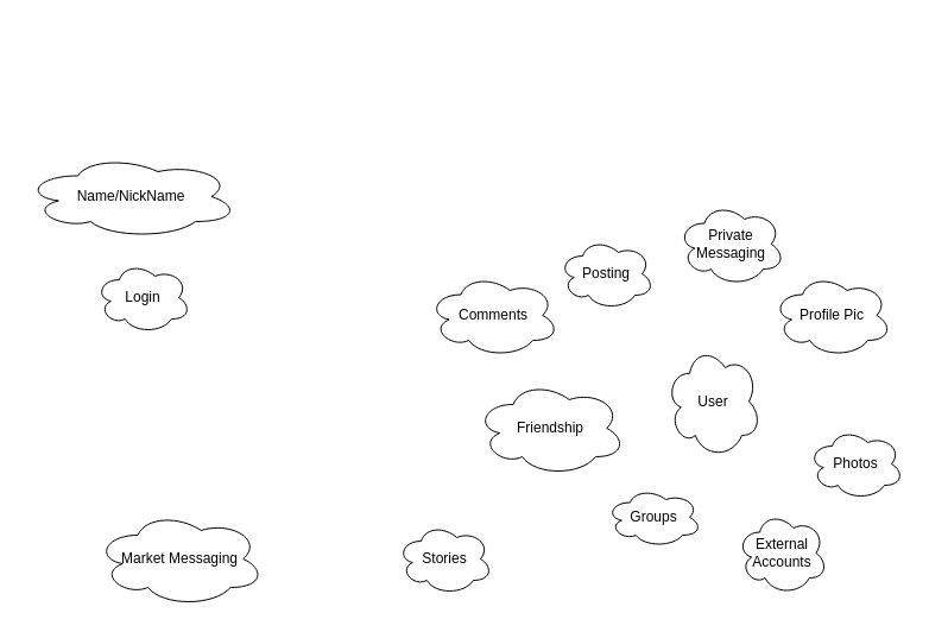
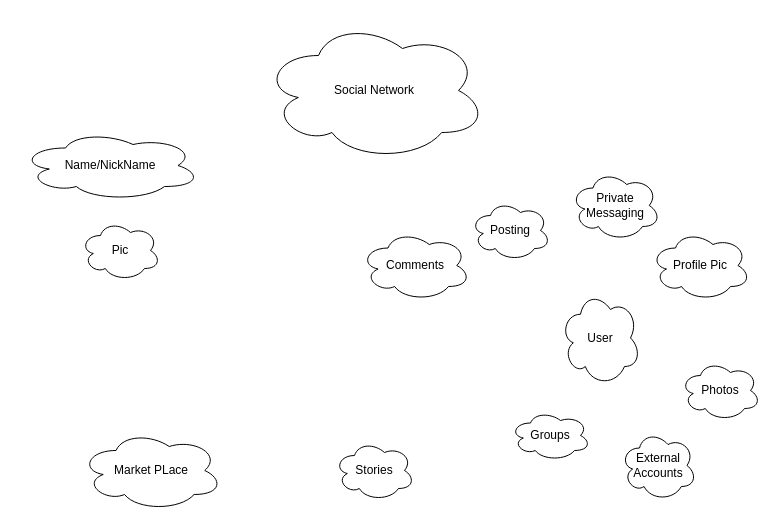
  <mxCell id="0" />
  <mxCell id="1" parent="0" />
+ <mxCell id="2" value="Social Network" style="ellipse;shape=cloud;whiteSpace=wrap;html=1;" vertex="1" parent="1"><mxGeometry x="262" y="20" width="224" height="140" as="geometry" /></mxCell>
  <mxCell id="3" value="User" style="ellipse;shape=cloud;whiteSpace=wrap;html=1;" vertex="1" parent="1"><mxGeometry x="560" y="290" width="80" height="95" as="geometry" /></mxCell>
  <mxCell id="4" value="Profile Pic" style="ellipse;shape=cloud;whiteSpace=wrap;html=1;" vertex="1" parent="1"><mxGeometry x="650" y="230" width="100" height="70" as="geometry" /></mxCell>
  <mxCell id="5" value="Posting" style="ellipse;shape=cloud;whiteSpace=wrap;html=1;" vertex="1" parent="1"><mxGeometry x="470" y="200" width="80" height="60" as="geometry" /></mxCell>
  <mxCell id="6" value="Comments" style="ellipse;shape=cloud;whiteSpace=wrap;html=1;" vertex="1" parent="1"><mxGeometry x="360" y="230" width="110" height="70" as="geometry" /></mxCell>
  <mxCell id="7" value="Private Messaging" style="ellipse;shape=cloud;whiteSpace=wrap;html=1;" vertex="1" parent="1"><mxGeometry x="570" y="170" width="90" height="70" as="geometry" /></mxCell>
- <mxCell id="8" value="Friendship" style="ellipse;shape=cloud;whiteSpace=wrap;html=1;" vertex="1" parent="1"><mxGeometry x="400" y="320" width="126" height="80" as="geometry" /></mxCell>
  <mxCell id="9" value="Photos" style="ellipse;shape=cloud;whiteSpace=wrap;html=1;" vertex="1" parent="1"><mxGeometry x="680" y="360" width="80" height="60" as="geometry" /></mxCell>
  <mxCell id="10" value="External Accounts" style="ellipse;shape=cloud;whiteSpace=wrap;html=1;" vertex="1" parent="1"><mxGeometry x="620" y="430" width="76" height="70" as="geometry" /></mxCell>
  <mxCell id="11" value="Groups" style="ellipse;shape=cloud;whiteSpace=wrap;html=1;" vertex="1" parent="1"><mxGeometry x="510" y="410" width="80" height="50" as="geometry" /></mxCell>
- <mxCell id="12" value="Market Messaging" style="ellipse;shape=cloud;whiteSpace=wrap;html=1;" vertex="1" parent="1"><mxGeometry x="80" y="430" width="142" height="80" as="geometry" /></mxCell>
+ <mxCell id="12" value="Market PLace" style="ellipse;shape=cloud;whiteSpace=wrap;html=1;" vertex="1" parent="1"><mxGeometry x="80" y="430" width="142" height="80" as="geometry" /></mxCell>
  <mxCell id="13" value="Stories" style="ellipse;shape=cloud;whiteSpace=wrap;html=1;" vertex="1" parent="1"><mxGeometry x="334" y="440" width="80" height="60" as="geometry" /></mxCell>
- <mxCell id="14" value="Login" style="ellipse;shape=cloud;whiteSpace=wrap;html=1;" vertex="1" parent="1"><mxGeometry x="80" y="220" width="80" height="60" as="geometry" /></mxCell>
+ <mxCell id="14" value="Pic" style="ellipse;shape=cloud;whiteSpace=wrap;html=1;" vertex="1" parent="1"><mxGeometry x="80" y="220" width="80" height="60" as="geometry" /></mxCell>
  <mxCell id="15" value="Name/NickName" style="ellipse;shape=cloud;whiteSpace=wrap;html=1;" vertex="1" parent="1"><mxGeometry x="20" y="130" width="180" height="70" as="geometry" /></mxCell>
